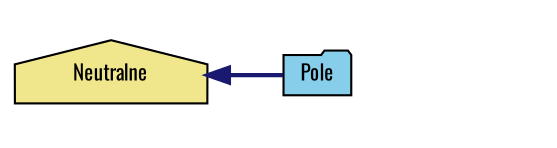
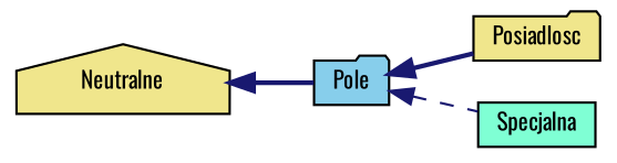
  digraph {
    fontname=Oswald
    rankdir=LR
    node [color=black fillcolor=khaki fontname=Oswald fontsize=10 shape=folder style=filled]
    edge [color=midnightblue dir=back fontname=Oswald fontsize=10 labelfontname=Helvetica labelfontsize=10 style=bold]
    n1 [fillcolor=skyblue height=0.2 label=Pole width=0.4]
+   n2 [height=0.2 label=Posiadlosc width=0.4]
+   n3 [fillcolor=aquamarine height=0.2 label=Specjalna shape=box width=0.4]
    n4 [height=0.2 label=Neutralne shape=house width=0.4]
+   n1 -> n2
+   n1 -> n3 [style=dashed]
    n4 -> n1
  }
